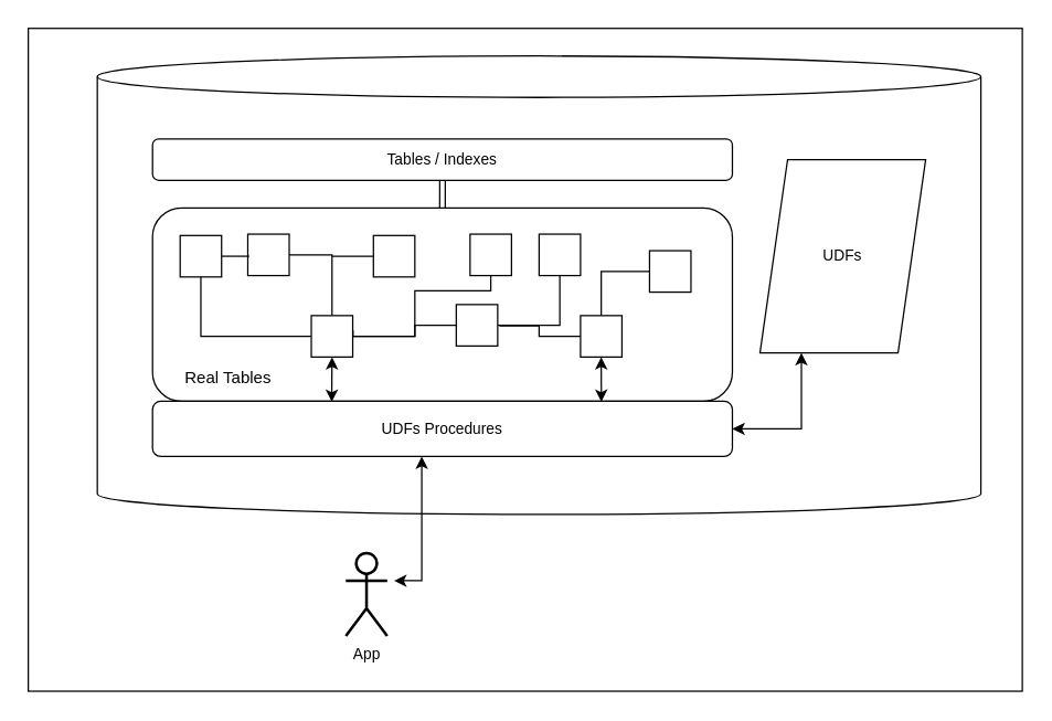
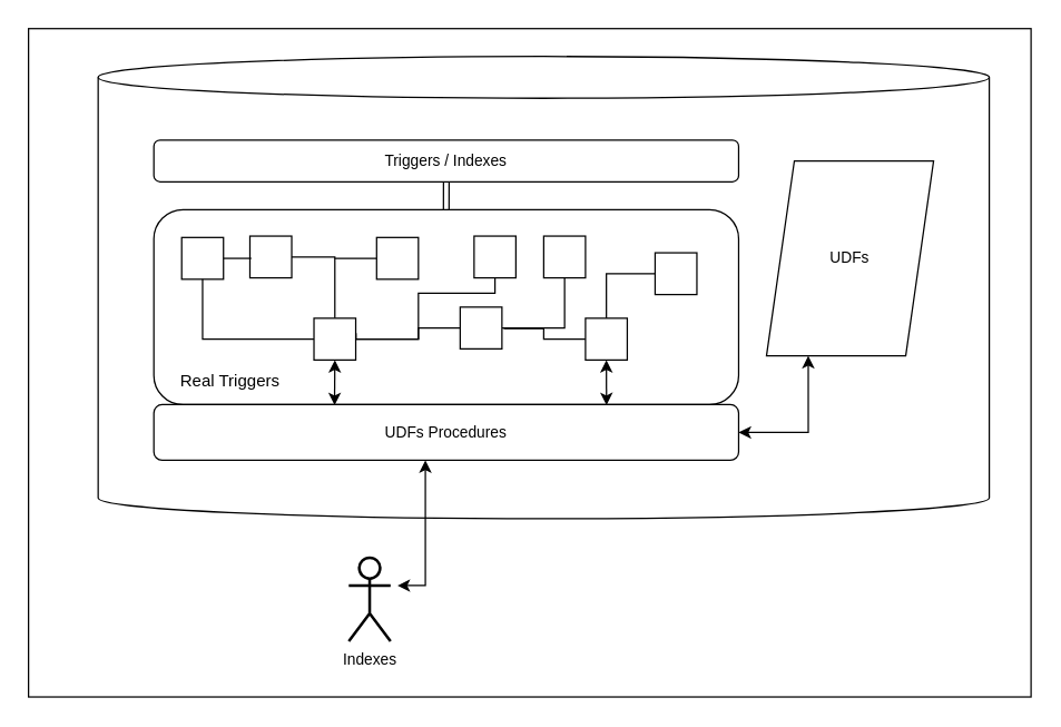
  <mxCell id="0" />
  <mxCell id="1" parent="0" />
  <mxCell id="2" value="" style="rounded=0;whiteSpace=wrap;html=1;fontFamily=Helvetica;fontSize=11;fontColor=default;labelBackgroundColor=default;" vertex="1" parent="1"><mxGeometry x="20" y="20" width="720" height="480" as="geometry" /></mxCell>
  <mxCell id="3" value="" style="shape=cylinder3;whiteSpace=wrap;html=1;boundedLbl=1;backgroundOutline=1;size=15;fontFamily=Helvetica;fontSize=11;fontColor=default;labelBackgroundColor=default;" vertex="1" parent="1"><mxGeometry x="70" y="40" width="640" height="332" as="geometry" /></mxCell>
  <mxCell id="4" value="" style="rounded=1;whiteSpace=wrap;html=1;" vertex="1" parent="1"><mxGeometry x="110" y="150" width="420" height="140" as="geometry" /></mxCell>
  <mxCell id="5" value="" style="rounded=0;whiteSpace=wrap;html=1;" vertex="1" parent="1"><mxGeometry x="130" y="170" width="30" height="30" as="geometry" /></mxCell>
  <mxCell id="6" value="" style="rounded=0;whiteSpace=wrap;html=1;" vertex="1" parent="1"><mxGeometry x="179" y="169" width="30" height="30" as="geometry" /></mxCell>
  <mxCell id="7" style="edgeStyle=orthogonalEdgeStyle;rounded=0;orthogonalLoop=1;jettySize=auto;html=1;entryX=0.5;entryY=1;entryDx=0;entryDy=0;strokeColor=default;align=center;verticalAlign=middle;fontFamily=Helvetica;fontSize=11;fontColor=default;labelBackgroundColor=default;endArrow=none;endFill=0;" edge="1" parent="1" source="10" target="5"><mxGeometry relative="1" as="geometry" /></mxCell>
  <mxCell id="8" style="edgeStyle=orthogonalEdgeStyle;rounded=0;orthogonalLoop=1;jettySize=auto;html=1;entryX=1;entryY=0.5;entryDx=0;entryDy=0;strokeColor=default;align=center;verticalAlign=middle;fontFamily=Helvetica;fontSize=11;fontColor=default;labelBackgroundColor=default;endArrow=none;endFill=0;" edge="1" parent="1" source="10" target="6"><mxGeometry relative="1" as="geometry"><Array as="points"><mxPoint x="240" y="184" /></Array></mxGeometry></mxCell>
  <mxCell id="9" style="edgeStyle=orthogonalEdgeStyle;rounded=0;orthogonalLoop=1;jettySize=auto;html=1;entryX=0;entryY=0.5;entryDx=0;entryDy=0;strokeColor=default;align=center;verticalAlign=middle;fontFamily=Helvetica;fontSize=11;fontColor=default;labelBackgroundColor=default;endArrow=none;endFill=0;" edge="1" parent="1" source="10" target="14"><mxGeometry relative="1" as="geometry"><Array as="points"><mxPoint x="300" y="243" /><mxPoint x="300" y="235" /></Array></mxGeometry></mxCell>
  <mxCell id="10" value="" style="rounded=0;whiteSpace=wrap;html=1;" vertex="1" parent="1"><mxGeometry x="225" y="228" width="30" height="30" as="geometry" /></mxCell>
  <mxCell id="11" style="edgeStyle=orthogonalEdgeStyle;rounded=0;orthogonalLoop=1;jettySize=auto;html=1;strokeColor=default;align=center;verticalAlign=middle;fontFamily=Helvetica;fontSize=11;fontColor=default;labelBackgroundColor=default;endArrow=none;endFill=0;" edge="1" parent="1" source="12"><mxGeometry relative="1" as="geometry"><mxPoint x="240" y="185" as="targetPoint" /></mxGeometry></mxCell>
  <mxCell id="12" value="" style="rounded=0;whiteSpace=wrap;html=1;" vertex="1" parent="1"><mxGeometry x="270" y="170" width="30" height="30" as="geometry" /></mxCell>
  <mxCell id="13" style="edgeStyle=orthogonalEdgeStyle;rounded=0;orthogonalLoop=1;jettySize=auto;html=1;entryX=0.5;entryY=1;entryDx=0;entryDy=0;strokeColor=default;align=center;verticalAlign=middle;fontFamily=Helvetica;fontSize=11;fontColor=default;labelBackgroundColor=default;endArrow=none;endFill=0;" edge="1" parent="1" source="14" target="15"><mxGeometry relative="1" as="geometry" /></mxCell>
  <mxCell id="14" value="" style="rounded=0;whiteSpace=wrap;html=1;" vertex="1" parent="1"><mxGeometry x="330" y="220" width="30" height="30" as="geometry" /></mxCell>
  <mxCell id="15" value="" style="rounded=0;whiteSpace=wrap;html=1;" vertex="1" parent="1"><mxGeometry x="390" y="169" width="30" height="30" as="geometry" /></mxCell>
  <mxCell id="16" style="edgeStyle=orthogonalEdgeStyle;rounded=0;orthogonalLoop=1;jettySize=auto;html=1;strokeColor=default;align=center;verticalAlign=middle;fontFamily=Helvetica;fontSize=11;fontColor=default;labelBackgroundColor=default;endArrow=none;endFill=0;entryX=1.044;entryY=0.514;entryDx=0;entryDy=0;entryPerimeter=0;" edge="1" parent="1" source="18" target="14"><mxGeometry relative="1" as="geometry"><mxPoint x="400" y="240" as="targetPoint" /></mxGeometry></mxCell>
  <mxCell id="17" style="edgeStyle=orthogonalEdgeStyle;rounded=0;orthogonalLoop=1;jettySize=auto;html=1;entryX=0.774;entryY=1.003;entryDx=0;entryDy=0;strokeColor=default;align=center;verticalAlign=middle;fontFamily=Helvetica;fontSize=11;fontColor=default;labelBackgroundColor=default;endArrow=classic;endFill=1;startArrow=classic;startFill=1;entryPerimeter=0;exitX=0.5;exitY=1;exitDx=0;exitDy=0;" edge="1" parent="1" source="18" target="4"><mxGeometry relative="1" as="geometry"><Array as="points" /></mxGeometry></mxCell>
  <mxCell id="18" value="" style="rounded=0;whiteSpace=wrap;html=1;" vertex="1" parent="1"><mxGeometry x="420" y="228" width="30" height="30" as="geometry" /></mxCell>
  <mxCell id="19" style="edgeStyle=orthogonalEdgeStyle;rounded=0;orthogonalLoop=1;jettySize=auto;html=1;entryX=0.5;entryY=0;entryDx=0;entryDy=0;strokeColor=default;align=center;verticalAlign=middle;fontFamily=Helvetica;fontSize=11;fontColor=default;labelBackgroundColor=default;endArrow=none;endFill=0;" edge="1" parent="1" source="20" target="18"><mxGeometry relative="1" as="geometry" /></mxCell>
  <mxCell id="20" value="" style="rounded=0;whiteSpace=wrap;html=1;" vertex="1" parent="1"><mxGeometry x="470" y="181" width="30" height="30" as="geometry" /></mxCell>
  <mxCell id="21" value="" style="rounded=0;whiteSpace=wrap;html=1;" vertex="1" parent="1"><mxGeometry x="340" y="169" width="30" height="30" as="geometry" /></mxCell>
- <mxCell id="22" value="Real Tables" style="text;html=1;align=center;verticalAlign=middle;whiteSpace=wrap;rounded=0;" vertex="1" parent="1"><mxGeometry x="105" y="258" width="120" height="30" as="geometry" /></mxCell>
+ <mxCell id="22" value="Real Triggers" style="text;html=1;align=center;verticalAlign=middle;whiteSpace=wrap;rounded=0;" vertex="1" parent="1"><mxGeometry x="105" y="258" width="120" height="30" as="geometry" /></mxCell>
  <mxCell id="23" style="edgeStyle=orthogonalEdgeStyle;rounded=0;orthogonalLoop=1;jettySize=auto;html=1;entryX=0.051;entryY=0.541;entryDx=0;entryDy=0;entryPerimeter=0;endArrow=none;endFill=0;" edge="1" parent="1" source="5" target="6"><mxGeometry relative="1" as="geometry" /></mxCell>
  <mxCell id="24" style="edgeStyle=orthogonalEdgeStyle;rounded=0;orthogonalLoop=1;jettySize=auto;html=1;entryX=1.005;entryY=0.356;entryDx=0;entryDy=0;entryPerimeter=0;strokeColor=default;align=center;verticalAlign=middle;fontFamily=Helvetica;fontSize=11;fontColor=default;labelBackgroundColor=default;endArrow=none;endFill=0;" edge="1" parent="1" source="21" target="10"><mxGeometry relative="1" as="geometry"><Array as="points"><mxPoint x="355" y="210" /><mxPoint x="300" y="210" /><mxPoint x="300" y="243" /><mxPoint x="255" y="243" /></Array></mxGeometry></mxCell>
  <mxCell id="25" value="UDFs Procedures" style="rounded=1;whiteSpace=wrap;html=1;fontFamily=Helvetica;fontSize=11;fontColor=default;labelBackgroundColor=default;" vertex="1" parent="1"><mxGeometry x="110" y="290" width="420" height="40" as="geometry" /></mxCell>
  <mxCell id="26" style="edgeStyle=orthogonalEdgeStyle;rounded=0;orthogonalLoop=1;jettySize=auto;html=1;entryX=0.25;entryY=1;entryDx=0;entryDy=0;strokeColor=default;align=center;verticalAlign=middle;fontFamily=Helvetica;fontSize=11;fontColor=default;labelBackgroundColor=default;endArrow=none;endFill=0;startArrow=classic;startFill=1;exitX=0.25;exitY=1;exitDx=0;exitDy=0;" edge="1" parent="1" source="25" target="25"><mxGeometry relative="1" as="geometry"><Array as="points" /></mxGeometry></mxCell>
  <mxCell id="27" style="edgeStyle=orthogonalEdgeStyle;rounded=0;orthogonalLoop=1;jettySize=auto;html=1;entryX=0.25;entryY=1;entryDx=0;entryDy=0;strokeColor=default;align=center;verticalAlign=middle;fontFamily=Helvetica;fontSize=11;fontColor=default;labelBackgroundColor=default;endArrow=classic;endFill=1;startArrow=classic;startFill=1;" edge="1" parent="1" target="28"><mxGeometry relative="1" as="geometry"><mxPoint x="530" y="310" as="sourcePoint" /><Array as="points"><mxPoint x="530" y="310" /><mxPoint x="580" y="310" /></Array></mxGeometry></mxCell>
  <mxCell id="28" value="UDFs" style="shape=parallelogram;perimeter=parallelogramPerimeter;whiteSpace=wrap;html=1;fixedSize=1;fontFamily=Helvetica;fontSize=11;fontColor=default;labelBackgroundColor=default;" vertex="1" parent="1"><mxGeometry x="550" y="115" width="120" height="140" as="geometry" /></mxCell>
  <mxCell id="29" value="" style="endArrow=classic;html=1;rounded=0;strokeColor=default;align=center;verticalAlign=middle;fontFamily=Helvetica;fontSize=11;fontColor=default;labelBackgroundColor=default;edgeStyle=orthogonalEdgeStyle;exitX=0.309;exitY=0.012;exitDx=0;exitDy=0;exitPerimeter=0;entryX=0.5;entryY=1;entryDx=0;entryDy=0;startArrow=classic;startFill=1;" edge="1" parent="1" source="25" target="10"><mxGeometry width="50" height="50" relative="1" as="geometry"><mxPoint x="249.48" y="280" as="sourcePoint" /><mxPoint x="299.48" y="230" as="targetPoint" /><Array as="points"><mxPoint x="240" y="291" /></Array></mxGeometry></mxCell>
  <mxCell id="30" style="edgeStyle=orthogonalEdgeStyle;rounded=0;orthogonalLoop=1;jettySize=auto;html=1;entryX=0.5;entryY=0;entryDx=0;entryDy=0;strokeColor=default;align=center;verticalAlign=middle;fontFamily=Helvetica;fontSize=11;fontColor=default;labelBackgroundColor=default;endArrow=none;endFill=0;shape=link;" edge="1" parent="1" target="4"><mxGeometry relative="1" as="geometry"><mxPoint x="320.029" y="130" as="sourcePoint" /></mxGeometry></mxCell>
- <mxCell id="31" value="Tables / Indexes" style="rounded=1;whiteSpace=wrap;html=1;fontFamily=Helvetica;fontSize=11;fontColor=default;labelBackgroundColor=default;" vertex="1" parent="1"><mxGeometry x="110" y="100" width="420" height="30" as="geometry" /></mxCell>
- <mxCell id="32" value="App" style="shape=umlActor;verticalLabelPosition=bottom;verticalAlign=top;html=1;outlineConnect=0;fontFamily=Helvetica;fontSize=11;fontColor=default;labelBackgroundColor=default;strokeWidth=2;" vertex="1" parent="1"><mxGeometry x="250" y="400" width="30" height="60" as="geometry" /></mxCell>
+ <mxCell id="31" value="Triggers / Indexes" style="rounded=1;whiteSpace=wrap;html=1;fontFamily=Helvetica;fontSize=11;fontColor=default;labelBackgroundColor=default;" vertex="1" parent="1"><mxGeometry x="110" y="100" width="420" height="30" as="geometry" /></mxCell>
+ <mxCell id="32" value="Indexes" style="shape=umlActor;verticalLabelPosition=bottom;verticalAlign=top;html=1;outlineConnect=0;fontFamily=Helvetica;fontSize=11;fontColor=default;labelBackgroundColor=default;strokeWidth=2;" vertex="1" parent="1"><mxGeometry x="250" y="400" width="30" height="60" as="geometry" /></mxCell>
  <mxCell id="33" style="edgeStyle=orthogonalEdgeStyle;rounded=0;orthogonalLoop=1;jettySize=auto;html=1;strokeColor=default;align=center;verticalAlign=middle;fontFamily=Helvetica;fontSize=11;fontColor=default;labelBackgroundColor=default;endArrow=classic;endFill=1;startArrow=classic;startFill=1;" edge="1" parent="1"><mxGeometry relative="1" as="geometry"><mxPoint x="305" y="330" as="sourcePoint" /><mxPoint x="285" y="420" as="targetPoint" /><Array as="points"><mxPoint x="305" y="330" /><mxPoint x="305" y="420" /><mxPoint x="265" y="420" /></Array></mxGeometry></mxCell>
